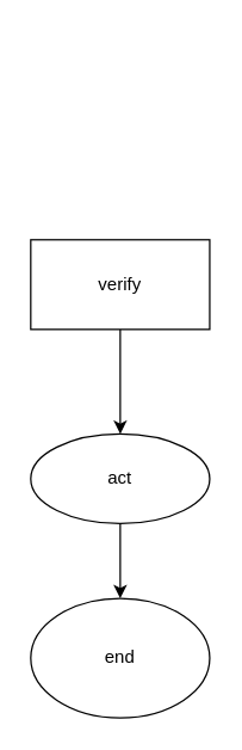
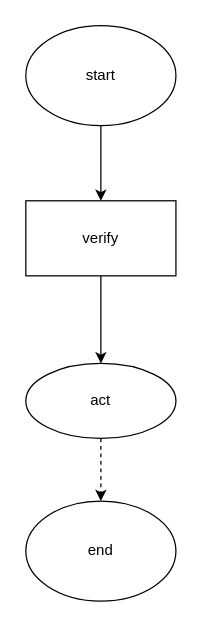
  <mxCell id="0" />
  <mxCell id="1" parent="0" />
+ <mxCell id="2" style="edgeStyle=orthogonalEdgeStyle;rounded=0;orthogonalLoop=1;jettySize=auto;html=1;exitX=0.5;exitY=1;exitDx=0;exitDy=0;" edge="1" parent="1" source="3" target="5"><mxGeometry relative="1" as="geometry" /></mxCell>
+ <mxCell id="3" value="start" style="ellipse;whiteSpace=wrap;html=1;" vertex="1" parent="1"><mxGeometry x="20" y="20" width="120" height="80" as="geometry" /></mxCell>
  <mxCell id="4" style="edgeStyle=orthogonalEdgeStyle;rounded=0;orthogonalLoop=1;jettySize=auto;html=1;exitX=0.5;exitY=1;exitDx=0;exitDy=0;entryX=0.5;entryY=0;entryDx=0;entryDy=0;" edge="1" parent="1" source="5" target="7"><mxGeometry relative="1" as="geometry" /></mxCell>
  <mxCell id="5" value="verify" style="rounded=0;whiteSpace=wrap;html=1;" vertex="1" parent="1"><mxGeometry x="20" y="160" width="120" height="60" as="geometry" /></mxCell>
- <mxCell id="6" style="edgeStyle=orthogonalEdgeStyle;rounded=0;orthogonalLoop=1;jettySize=auto;html=1;exitX=0.5;exitY=1;exitDx=0;exitDy=0;entryX=0.5;entryY=0;entryDx=0;entryDy=0;" edge="1" parent="1" source="7" target="8"><mxGeometry relative="1" as="geometry" /></mxCell>
+ <mxCell id="6" style="edgeStyle=orthogonalEdgeStyle;rounded=0;orthogonalLoop=1;jettySize=auto;html=1;exitX=0.5;exitY=1;exitDx=0;exitDy=0;entryX=0.5;entryY=0;entryDx=0;entryDy=0;dashed=1;" edge="1" parent="1" source="7" target="8"><mxGeometry relative="1" as="geometry" /></mxCell>
  <mxCell id="7" value="act" style="ellipse;whiteSpace=wrap;html=1;" vertex="1" parent="1"><mxGeometry x="20" y="290" width="120" height="60" as="geometry" /></mxCell>
  <mxCell id="8" value="end" style="ellipse;whiteSpace=wrap;html=1;" vertex="1" parent="1"><mxGeometry x="20" y="400" width="120" height="80" as="geometry" /></mxCell>
